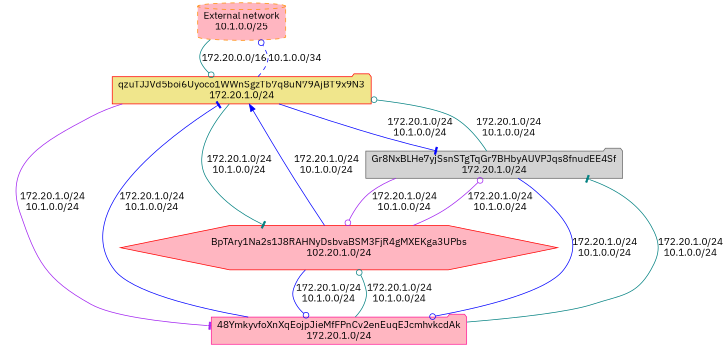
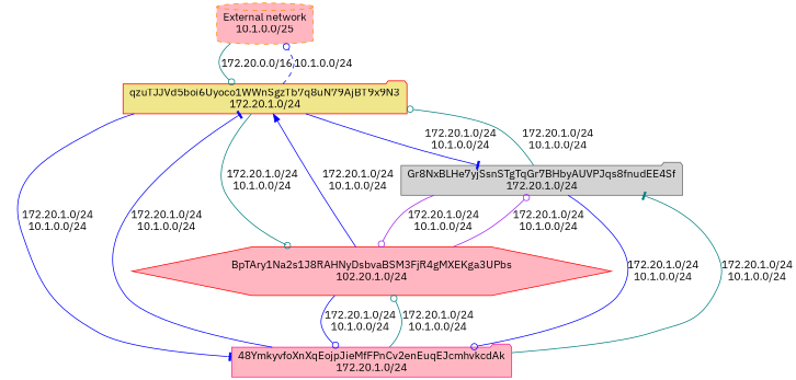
  digraph {
    fontname="IBM Plex Sans"
    node [color=red fillcolor=lightpink fontname="IBM Plex Sans" shape=folder style=filled]
    edge [arrowhead=odot color=blue fontname="IBM Plex Sans"]
    n1 [color=darkorange label="External network\n10.1.0.0/25" shape=cylinder style="dashed,filled"]
    n2 [fillcolor=khaki label="qzuTJJVd5boi6Uyoco1WWnSgzTb7q8uN79AjBT9x9N3\n172.20.1.0/24"]
    n3 [color=deeppink label="48YmkyvfoXnXqEojpJieMfFPnCv2enEuqEJcmhvkcdAk\n172.20.1.0/24"]
    n4 [label="BpTAry1Na2s1J8RAHNyDsbvaBSM3FjR4gMXEKga3UPbs\n102.20.1.0/24" shape=hexagon]
    n5 [color=gray40 fillcolor=lightgrey label="Gr8NxBLHe7yjSsnSTgTqGr7BHbyAUVPJqs8fnudEE4Sf\n172.20.1.0/24"]
    subgraph sub_1 {
      rank=same
      n1
    }
    n1 -> n2 [color=teal label="172.20.0.0/16"]
-   n2 -> n1 [label="10.1.0.0/34" style=dashed]
-   n2 -> n3 [arrowhead=tee color=purple label="172.20.1.0/24\n10.1.0.0/24"]
-   n2 -> n4 [arrowhead=tee color=teal label="172.20.1.0/24\n10.1.0.0/24"]
+   n2 -> n1 [label="10.1.0.0/24" style=dashed]
+   n2 -> n3 [arrowhead=tee label="172.20.1.0/24\n10.1.0.0/24"]
+   n2 -> n4 [color=teal label="172.20.1.0/24\n10.1.0.0/24"]
    n2 -> n5 [arrowhead=tee label="172.20.1.0/24\n10.1.0.0/24"]
    n3 -> n2 [arrowhead=tee label="172.20.1.0/24\n10.1.0.0/24"]
    n3 -> n4 [color=teal label="172.20.1.0/24\n10.1.0.0/24"]
    n3 -> n5 [arrowhead=tee color=teal label="172.20.1.0/24\n10.1.0.0/24"]
    n4 -> n2 [arrowhead=normal label="172.20.1.0/24\n10.1.0.0/24"]
    n4 -> n3 [label="172.20.1.0/24\n10.1.0.0/24"]
    n4 -> n5 [color=purple label="172.20.1.0/24\n10.1.0.0/24"]
    n5 -> n2 [color=teal label="172.20.1.0/24\n10.1.0.0/24"]
    n5 -> n3 [label="172.20.1.0/24\n10.1.0.0/24"]
    n5 -> n4 [color=purple label="172.20.1.0/24\n10.1.0.0/24"]
  }
